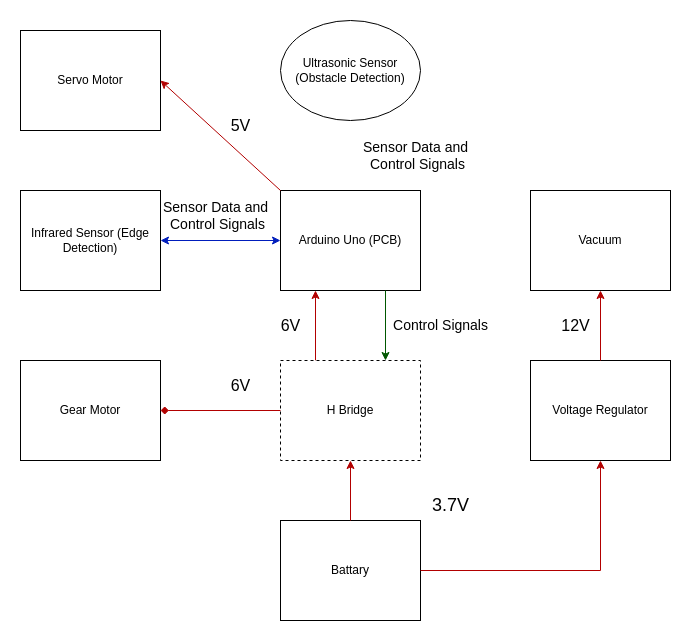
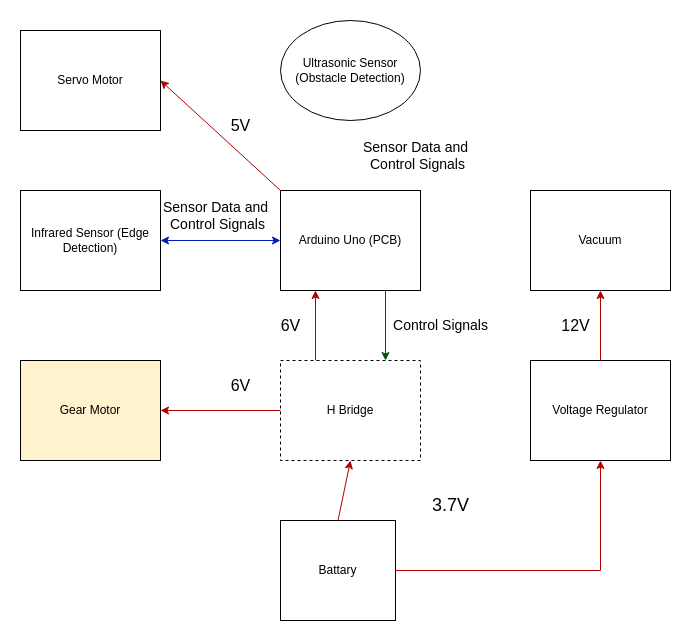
  <mxCell id="0" />
  <mxCell id="1" parent="0" />
  <mxCell id="2" value="Vacuum" style="rounded=0;whiteSpace=wrap;html=1;" vertex="1" parent="1"><mxGeometry x="530" y="190" width="140" height="100" as="geometry" /></mxCell>
- <mxCell id="3" value="Gear Motor" style="rounded=0;whiteSpace=wrap;html=1;" vertex="1" parent="1"><mxGeometry x="20" y="360" width="140" height="100" as="geometry" /></mxCell>
+ <mxCell id="3" value="Gear Motor" style="rounded=0;whiteSpace=wrap;html=1;fillColor=#fff2cc;" vertex="1" parent="1"><mxGeometry x="20" y="360" width="140" height="100" as="geometry" /></mxCell>
  <mxCell id="4" value="Infrared Sensor (Edge Detection)" style="rounded=0;whiteSpace=wrap;html=1;" vertex="1" parent="1"><mxGeometry x="20" y="190" width="140" height="100" as="geometry" /></mxCell>
- <mxCell id="5" value="Battary" style="rounded=0;whiteSpace=wrap;html=1;" vertex="1" parent="1"><mxGeometry x="280" y="520" width="140" height="100" as="geometry" /></mxCell>
+ <mxCell id="5" value="Battary" style="rounded=0;whiteSpace=wrap;html=1;" vertex="1" parent="1"><mxGeometry x="280" y="520" width="115" height="100" as="geometry" /></mxCell>
  <mxCell id="6" value="Ultrasonic Sensor (Obstacle Detection)" style="ellipse;whiteSpace=wrap;html=1;" vertex="1" parent="1"><mxGeometry x="280" y="20" width="140" height="100" as="geometry" /></mxCell>
  <mxCell id="7" value="Voltage Regulator" style="rounded=0;whiteSpace=wrap;html=1;" vertex="1" parent="1"><mxGeometry x="530" y="360" width="140" height="100" as="geometry" /></mxCell>
  <mxCell id="8" value="Arduino Uno (PCB)" style="rounded=0;whiteSpace=wrap;html=1;" vertex="1" parent="1"><mxGeometry x="280" y="190" width="140" height="100" as="geometry" /></mxCell>
  <mxCell id="9" value="" style="endArrow=classic;html=1;rounded=0;exitX=1;exitY=0.5;exitDx=0;exitDy=0;entryX=0.5;entryY=1;entryDx=0;entryDy=0;fillColor=#e51400;strokeColor=#B20000;" edge="1" parent="1" source="5" target="7"><mxGeometry width="50" height="50" relative="1" as="geometry"><mxPoint x="220" y="360" as="sourcePoint" /><mxPoint x="270" y="310" as="targetPoint" /><Array as="points"><mxPoint x="600" y="570" /></Array></mxGeometry></mxCell>
  <mxCell id="10" value="" style="endArrow=classic;html=1;rounded=0;entryX=0.5;entryY=1;entryDx=0;entryDy=0;exitX=0.5;exitY=0;exitDx=0;exitDy=0;fillColor=#e51400;strokeColor=#B20000;" edge="1" parent="1" source="7" target="2"><mxGeometry width="50" height="50" relative="1" as="geometry"><mxPoint x="220" y="380" as="sourcePoint" /><mxPoint x="270" y="330" as="targetPoint" /></mxGeometry></mxCell>
  <mxCell id="11" value="&lt;font style=&quot;font-size: 16px;&quot;&gt;6V&lt;/font&gt;" style="text;html=1;align=center;verticalAlign=middle;resizable=0;points=[];autosize=1;strokeColor=none;fillColor=none;fontSize=14;" vertex="1" parent="1"><mxGeometry x="220" y="370" width="40" height="30" as="geometry" /></mxCell>
  <mxCell id="12" value="" style="endArrow=classic;html=1;rounded=0;entryX=0.25;entryY=1;entryDx=0;entryDy=0;exitX=0.25;exitY=0;exitDx=0;exitDy=0;fillColor=#e51400;strokeColor=#B20000;" edge="1" parent="1" source="14" target="8"><mxGeometry width="50" height="50" relative="1" as="geometry"><mxPoint x="220" y="380" as="sourcePoint" /><mxPoint x="270" y="330" as="targetPoint" /></mxGeometry></mxCell>
  <mxCell id="13" value="Servo Motor" style="rounded=0;whiteSpace=wrap;html=1;" vertex="1" parent="1"><mxGeometry x="20" y="30" width="140" height="100" as="geometry" /></mxCell>
  <mxCell id="14" value="H Bridge" style="rounded=0;whiteSpace=wrap;html=1;dashed=1;" vertex="1" parent="1"><mxGeometry x="280" y="360" width="140" height="100" as="geometry" /></mxCell>
  <mxCell id="15" value="" style="endArrow=classic;html=1;rounded=0;exitX=0;exitY=0;exitDx=0;exitDy=0;entryX=1;entryY=0.5;entryDx=0;entryDy=0;fillColor=#e51400;strokeColor=#B20000;" edge="1" parent="1" source="8" target="13"><mxGeometry width="50" height="50" relative="1" as="geometry"><mxPoint x="220" y="280" as="sourcePoint" /><mxPoint x="270" y="230" as="targetPoint" /></mxGeometry></mxCell>
  <mxCell id="16" value="&lt;font style=&quot;font-size: 16px;&quot;&gt;5V&lt;/font&gt;" style="text;html=1;align=center;verticalAlign=middle;resizable=0;points=[];autosize=1;strokeColor=none;fillColor=none;" vertex="1" parent="1"><mxGeometry x="220" y="110" width="40" height="30" as="geometry" /></mxCell>
  <mxCell id="17" value="12V" style="text;html=1;align=center;verticalAlign=middle;resizable=0;points=[];autosize=1;strokeColor=none;fillColor=none;fontSize=16;" vertex="1" parent="1"><mxGeometry x="550" y="310" width="50" height="30" as="geometry" /></mxCell>
  <mxCell id="18" value="" style="endArrow=classic;html=1;rounded=0;entryX=0.5;entryY=1;entryDx=0;entryDy=0;exitX=0.5;exitY=0;exitDx=0;exitDy=0;fillColor=#e51400;strokeColor=#B20000;" edge="1" parent="1" source="5" target="14"><mxGeometry width="50" height="50" relative="1" as="geometry"><mxPoint x="130" y="380" as="sourcePoint" /><mxPoint x="180" y="330" as="targetPoint" /></mxGeometry></mxCell>
  <mxCell id="19" value="3.7V" style="text;html=1;align=center;verticalAlign=middle;resizable=0;points=[];autosize=1;strokeColor=none;fillColor=none;fontSize=18;" vertex="1" parent="1"><mxGeometry x="420" y="485" width="60" height="40" as="geometry" /></mxCell>
- <mxCell id="20" value="" style="endArrow=diamond;html=1;rounded=0;exitX=0;exitY=0.5;exitDx=0;exitDy=0;entryX=1;entryY=0.5;entryDx=0;entryDy=0;fillColor=#e51400;strokeColor=#B20000;" edge="1" parent="1" source="14" target="3"><mxGeometry width="50" height="50" relative="1" as="geometry"><mxPoint x="130" y="380" as="sourcePoint" /><mxPoint x="180" y="330" as="targetPoint" /></mxGeometry></mxCell>
+ <mxCell id="20" value="" style="endArrow=classic;html=1;rounded=0;exitX=0;exitY=0.5;exitDx=0;exitDy=0;entryX=1;entryY=0.5;entryDx=0;entryDy=0;fillColor=#e51400;strokeColor=#B20000;" edge="1" parent="1" source="14" target="3"><mxGeometry width="50" height="50" relative="1" as="geometry"><mxPoint x="130" y="380" as="sourcePoint" /><mxPoint x="180" y="330" as="targetPoint" /></mxGeometry></mxCell>
  <mxCell id="21" value="Sensor Data and&lt;div&gt;&amp;nbsp;Control Signals&lt;/div&gt;" style="text;html=1;align=center;verticalAlign=middle;resizable=0;points=[];autosize=1;strokeColor=none;fillColor=none;fontSize=14;" vertex="1" parent="1"><mxGeometry x="150" y="190" width="130" height="50" as="geometry" /></mxCell>
  <mxCell id="22" value="6V" style="text;html=1;align=center;verticalAlign=middle;resizable=0;points=[];autosize=1;strokeColor=none;fillColor=none;fontSize=16;" vertex="1" parent="1"><mxGeometry x="270" y="310" width="40" height="30" as="geometry" /></mxCell>
  <mxCell id="23" value="" style="endArrow=classic;startArrow=classic;html=1;rounded=0;entryX=1;entryY=0.5;entryDx=0;entryDy=0;exitX=0;exitY=0.5;exitDx=0;exitDy=0;fontColor=#0066CC;fillColor=#0050ef;strokeColor=#001DBC;" edge="1" parent="1" source="8" target="4"><mxGeometry width="50" height="50" relative="1" as="geometry"><mxPoint x="180" y="340" as="sourcePoint" /><mxPoint x="230" y="290" as="targetPoint" /></mxGeometry></mxCell>
  <mxCell id="24" value="" style="endArrow=classic;html=1;rounded=0;entryX=0.75;entryY=0;entryDx=0;entryDy=0;exitX=0.75;exitY=1;exitDx=0;exitDy=0;fillColor=#008a00;strokeColor=#005700;" edge="1" parent="1" source="8" target="14"><mxGeometry width="50" height="50" relative="1" as="geometry"><mxPoint x="180" y="340" as="sourcePoint" /><mxPoint x="230" y="290" as="targetPoint" /></mxGeometry></mxCell>
  <mxCell id="25" value="Control Signals" style="text;html=1;align=center;verticalAlign=middle;resizable=0;points=[];autosize=1;strokeColor=none;fillColor=none;fontSize=14;" vertex="1" parent="1"><mxGeometry x="380" y="310" width="120" height="30" as="geometry" /></mxCell>
  <mxCell id="26" value="Sensor Data and&lt;div&gt;&amp;nbsp;Control Signals&lt;/div&gt;" style="text;html=1;align=center;verticalAlign=middle;resizable=0;points=[];autosize=1;strokeColor=none;fillColor=none;fontSize=14;" vertex="1" parent="1"><mxGeometry x="350" y="130" width="130" height="50" as="geometry" /></mxCell>
